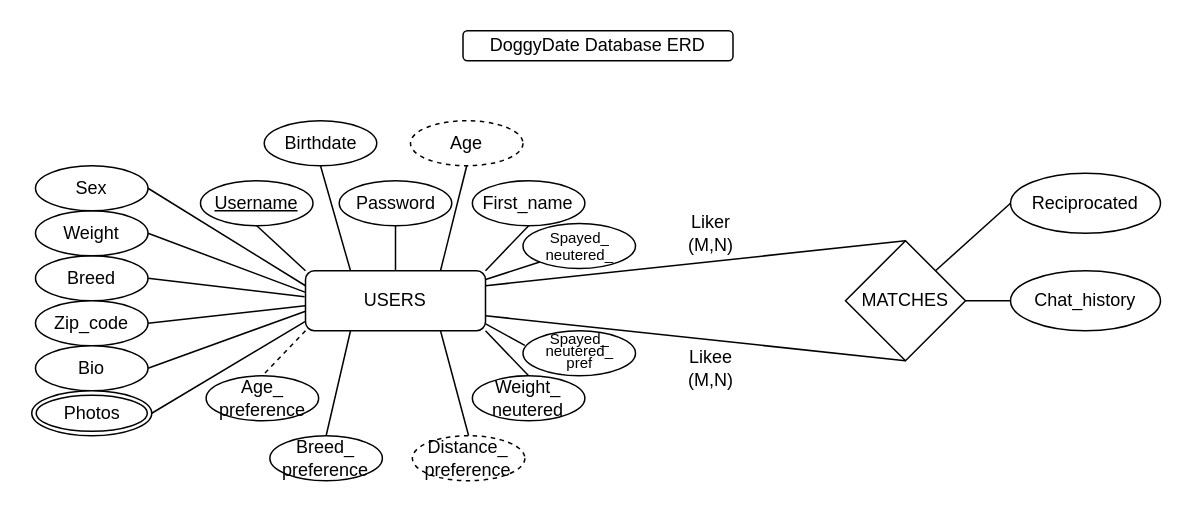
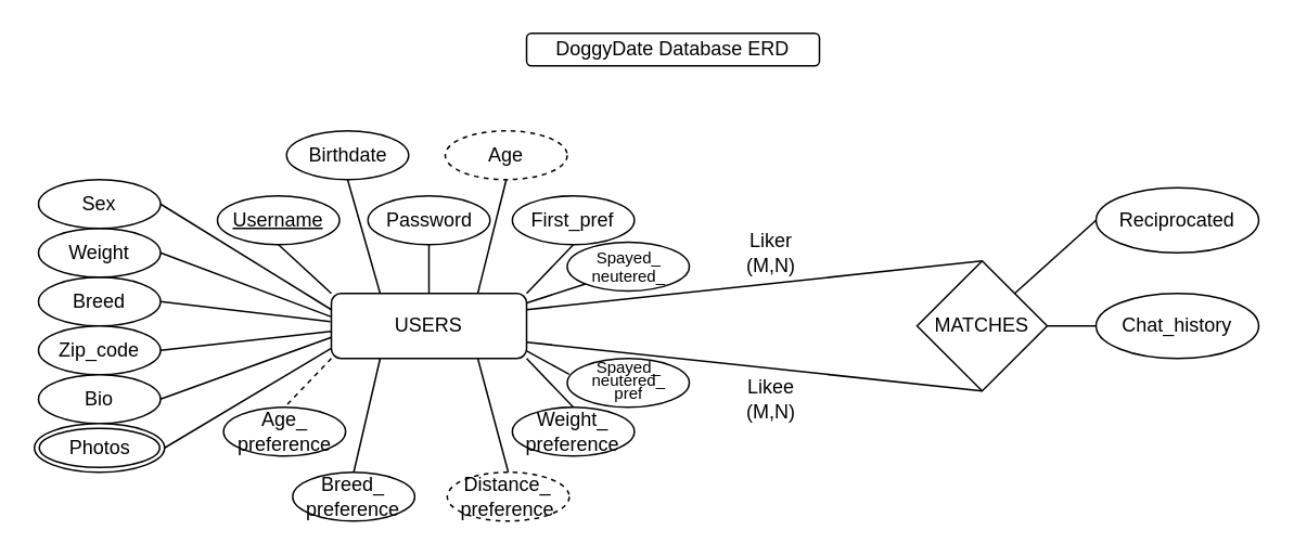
  <mxCell id="0" />
  <mxCell id="1" parent="0" />
  <mxCell id="2" style="rounded=0;orthogonalLoop=1;jettySize=auto;html=1;exitX=1;exitY=0.25;exitDx=0;exitDy=0;entryX=0.5;entryY=0;entryDx=0;entryDy=0;endArrow=none;endFill=0;" parent="1" source="13" target="14" edge="1"><mxGeometry relative="1" as="geometry" /></mxCell>
  <mxCell id="3" style="edgeStyle=none;rounded=0;orthogonalLoop=1;jettySize=auto;html=1;exitX=1;exitY=0.75;exitDx=0;exitDy=0;entryX=0.5;entryY=1;entryDx=0;entryDy=0;endArrow=none;endFill=0;" parent="1" source="13" target="14" edge="1"><mxGeometry relative="1" as="geometry" /></mxCell>
  <mxCell id="4" style="edgeStyle=none;rounded=0;orthogonalLoop=1;jettySize=auto;html=1;exitX=0;exitY=0;exitDx=0;exitDy=0;entryX=0.5;entryY=1;entryDx=0;entryDy=0;endArrow=none;endFill=0;" parent="1" source="13" target="35" edge="1"><mxGeometry relative="1" as="geometry" /></mxCell>
  <mxCell id="5" style="rounded=0;orthogonalLoop=1;jettySize=auto;html=1;exitX=0.25;exitY=0;exitDx=0;exitDy=0;entryX=0.5;entryY=1;entryDx=0;entryDy=0;endArrow=none;endFill=0;" parent="1" source="13" target="33" edge="1"><mxGeometry relative="1" as="geometry" /></mxCell>
  <mxCell id="6" style="edgeStyle=none;rounded=0;orthogonalLoop=1;jettySize=auto;html=1;exitX=0.75;exitY=0;exitDx=0;exitDy=0;entryX=0.5;entryY=1;entryDx=0;entryDy=0;endArrow=none;endFill=0;" parent="1" source="13" target="34" edge="1"><mxGeometry relative="1" as="geometry" /></mxCell>
  <mxCell id="7" style="edgeStyle=none;rounded=0;orthogonalLoop=1;jettySize=auto;html=1;exitX=0;exitY=1;exitDx=0;exitDy=0;entryX=0.5;entryY=0;entryDx=0;entryDy=0;endArrow=none;endFill=0;dashed=1;" parent="1" source="13" target="25" edge="1"><mxGeometry relative="1" as="geometry" /></mxCell>
  <mxCell id="8" style="edgeStyle=none;rounded=0;orthogonalLoop=1;jettySize=auto;html=1;exitX=1;exitY=1;exitDx=0;exitDy=0;entryX=0.5;entryY=0;entryDx=0;entryDy=0;endArrow=none;endFill=0;" parent="1" source="13" target="21" edge="1"><mxGeometry relative="1" as="geometry" /></mxCell>
  <mxCell id="9" style="edgeStyle=none;rounded=0;orthogonalLoop=1;jettySize=auto;html=1;exitX=0.25;exitY=1;exitDx=0;exitDy=0;entryX=0.5;entryY=0;entryDx=0;entryDy=0;endArrow=none;endFill=0;" parent="1" source="13" target="22" edge="1"><mxGeometry relative="1" as="geometry" /></mxCell>
  <mxCell id="10" style="edgeStyle=none;rounded=0;orthogonalLoop=1;jettySize=auto;html=1;exitX=0.75;exitY=1;exitDx=0;exitDy=0;entryX=0.5;entryY=0;entryDx=0;entryDy=0;endArrow=none;endFill=0;" parent="1" source="13" target="28" edge="1"><mxGeometry relative="1" as="geometry" /></mxCell>
  <mxCell id="11" style="edgeStyle=none;rounded=0;orthogonalLoop=1;jettySize=auto;html=1;exitX=0.5;exitY=0;exitDx=0;exitDy=0;entryX=0.5;entryY=1;entryDx=0;entryDy=0;endArrow=none;endFill=0;" parent="1" source="13" target="16" edge="1"><mxGeometry relative="1" as="geometry" /></mxCell>
  <mxCell id="12" style="edgeStyle=none;rounded=0;orthogonalLoop=1;jettySize=auto;html=1;exitX=1;exitY=0;exitDx=0;exitDy=0;entryX=0.5;entryY=1;entryDx=0;entryDy=0;endArrow=none;endFill=0;" parent="1" source="13" target="15" edge="1"><mxGeometry relative="1" as="geometry" /></mxCell>
  <mxCell id="13" value="USERS" style="rounded=1;whiteSpace=wrap;html=1;" parent="1" vertex="1"><mxGeometry x="203" y="180" width="120" height="40" as="geometry" /></mxCell>
  <mxCell id="14" value="MATCHES" style="rhombus;whiteSpace=wrap;html=1;" parent="1" vertex="1"><mxGeometry x="563" y="160" width="80" height="80" as="geometry" /></mxCell>
- <mxCell id="15" value="First_name" style="ellipse;whiteSpace=wrap;html=1;align=center;" parent="1" vertex="1"><mxGeometry x="314.25" y="120" width="75" height="30" as="geometry" /></mxCell>
+ <mxCell id="15" value="First_pref" style="ellipse;whiteSpace=wrap;html=1;align=center;" parent="1" vertex="1"><mxGeometry x="314.25" y="120" width="75" height="30" as="geometry" /></mxCell>
  <mxCell id="16" value="Password" style="ellipse;whiteSpace=wrap;html=1;align=center;" parent="1" vertex="1"><mxGeometry x="225.5" y="120" width="75" height="30" as="geometry" /></mxCell>
  <mxCell id="17" style="edgeStyle=none;rounded=0;orthogonalLoop=1;jettySize=auto;html=1;exitX=1;exitY=0.5;exitDx=0;exitDy=0;entryX=-0.005;entryY=0.432;entryDx=0;entryDy=0;entryPerimeter=0;endArrow=none;endFill=0;" parent="1" source="18" target="13" edge="1"><mxGeometry relative="1" as="geometry" /></mxCell>
  <mxCell id="18" value="Breed" style="ellipse;whiteSpace=wrap;html=1;align=center;" parent="1" vertex="1"><mxGeometry x="23" y="170" width="75" height="30" as="geometry" /></mxCell>
  <mxCell id="19" style="edgeStyle=none;rounded=0;orthogonalLoop=1;jettySize=auto;html=1;exitX=1;exitY=0.5;exitDx=0;exitDy=0;endArrow=none;endFill=0;entryX=-0.003;entryY=0.357;entryDx=0;entryDy=0;entryPerimeter=0;" parent="1" source="20" target="13" edge="1"><mxGeometry relative="1" as="geometry"><mxPoint x="173" y="190" as="targetPoint" /></mxGeometry></mxCell>
  <mxCell id="20" value="Weight" style="ellipse;whiteSpace=wrap;html=1;align=center;" parent="1" vertex="1"><mxGeometry x="23" y="140" width="75" height="30" as="geometry" /></mxCell>
- <mxCell id="21" value="Weight_&lt;br&gt;neutered" style="ellipse;whiteSpace=wrap;html=1;align=center;" parent="1" vertex="1"><mxGeometry x="314.25" y="250" width="75" height="30" as="geometry" /></mxCell>
+ <mxCell id="21" value="Weight_&lt;br&gt;preference" style="ellipse;whiteSpace=wrap;html=1;align=center;" parent="1" vertex="1"><mxGeometry x="314.25" y="250" width="75" height="30" as="geometry" /></mxCell>
  <mxCell id="22" value="Breed_&lt;br&gt;preference" style="ellipse;whiteSpace=wrap;html=1;align=center;" parent="1" vertex="1"><mxGeometry x="179.25" y="290" width="75" height="30" as="geometry" /></mxCell>
  <mxCell id="23" style="edgeStyle=none;rounded=0;orthogonalLoop=1;jettySize=auto;html=1;exitX=1;exitY=0.5;exitDx=0;exitDy=0;entryX=-0.002;entryY=0.584;entryDx=0;entryDy=0;entryPerimeter=0;endArrow=none;endFill=0;" parent="1" source="24" target="13" edge="1"><mxGeometry relative="1" as="geometry" /></mxCell>
  <mxCell id="24" value="Zip_code" style="ellipse;whiteSpace=wrap;html=1;align=center;" parent="1" vertex="1"><mxGeometry x="23" y="200" width="75" height="30" as="geometry" /></mxCell>
  <mxCell id="25" value="Age_&lt;br&gt;preference" style="ellipse;whiteSpace=wrap;html=1;align=center;" parent="1" vertex="1"><mxGeometry x="136.75" y="250" width="75" height="30" as="geometry" /></mxCell>
  <mxCell id="26" style="edgeStyle=none;rounded=0;orthogonalLoop=1;jettySize=auto;html=1;exitX=1;exitY=0.5;exitDx=0;exitDy=0;entryX=0;entryY=0.25;entryDx=0;entryDy=0;endArrow=none;endFill=0;" parent="1" source="27" target="13" edge="1"><mxGeometry relative="1" as="geometry" /></mxCell>
  <mxCell id="27" value="Sex" style="ellipse;whiteSpace=wrap;html=1;align=center;" parent="1" vertex="1"><mxGeometry x="23" y="110" width="75" height="30" as="geometry" /></mxCell>
  <mxCell id="28" value="Distance_&lt;br&gt;preference" style="ellipse;whiteSpace=wrap;html=1;align=center;dashed=1;" parent="1" vertex="1"><mxGeometry x="274.25" y="290" width="75" height="30" as="geometry" /></mxCell>
  <mxCell id="29" style="edgeStyle=none;rounded=0;orthogonalLoop=1;jettySize=auto;html=1;exitX=1;exitY=0.5;exitDx=0;exitDy=0;endArrow=none;endFill=0;" parent="1" source="30" edge="1"><mxGeometry relative="1" as="geometry"><mxPoint x="203" y="207" as="targetPoint" /><Array as="points" /></mxGeometry></mxCell>
  <mxCell id="30" value="Bio" style="ellipse;whiteSpace=wrap;html=1;align=center;" parent="1" vertex="1"><mxGeometry x="23" y="230" width="75" height="30" as="geometry" /></mxCell>
  <mxCell id="31" style="edgeStyle=none;rounded=0;orthogonalLoop=1;jettySize=auto;html=1;exitX=0;exitY=0.5;exitDx=0;exitDy=0;entryX=1;entryY=0.5;entryDx=0;entryDy=0;endArrow=none;endFill=0;" parent="1" source="32" target="14" edge="1"><mxGeometry relative="1" as="geometry" /></mxCell>
  <mxCell id="32" value="Chat_history" style="ellipse;whiteSpace=wrap;html=1;align=center;" parent="1" vertex="1"><mxGeometry x="673" y="180" width="100" height="40" as="geometry" /></mxCell>
  <mxCell id="33" value="Birthdate" style="ellipse;whiteSpace=wrap;html=1;align=center;" parent="1" vertex="1"><mxGeometry x="175.5" y="80" width="75" height="30" as="geometry" /></mxCell>
  <mxCell id="34" value="Age" style="ellipse;whiteSpace=wrap;html=1;align=center;dashed=1;" parent="1" vertex="1"><mxGeometry x="273" y="80" width="75" height="30" as="geometry" /></mxCell>
  <mxCell id="35" value="Username" style="ellipse;whiteSpace=wrap;html=1;align=center;fontStyle=4;" parent="1" vertex="1"><mxGeometry x="133" y="120" width="75" height="30" as="geometry" /></mxCell>
- <mxCell id="36" value="DoggyDate Database ERD" style="rounded=1;whiteSpace=wrap;html=1;" parent="1" vertex="1"><mxGeometry x="308" y="20" width="180" height="20" as="geometry" /></mxCell>
+ <mxCell id="36" value="DoggyDate Database ERD" style="rounded=1;whiteSpace=wrap;html=1;" parent="1" vertex="1"><mxGeometry x="323" y="20" width="180" height="20" as="geometry" /></mxCell>
  <mxCell id="37" value="Liker&lt;br&gt;(M,N)" style="text;html=1;align=center;verticalAlign=middle;resizable=0;points=[];autosize=1;" parent="1" vertex="1"><mxGeometry x="448" y="140" width="50" height="30" as="geometry" /></mxCell>
  <mxCell id="38" value="Likee&lt;br&gt;(M,N)" style="text;html=1;align=center;verticalAlign=middle;resizable=0;points=[];autosize=1;" parent="1" vertex="1"><mxGeometry x="448" y="230" width="50" height="30" as="geometry" /></mxCell>
  <mxCell id="39" style="edgeStyle=none;rounded=0;orthogonalLoop=1;jettySize=auto;html=1;exitX=0;exitY=0.5;exitDx=0;exitDy=0;entryX=1;entryY=0;entryDx=0;entryDy=0;endArrow=none;endFill=0;" parent="1" source="40" target="14" edge="1"><mxGeometry relative="1" as="geometry" /></mxCell>
  <mxCell id="40" value="Reciprocated" style="ellipse;whiteSpace=wrap;html=1;align=center;" parent="1" vertex="1"><mxGeometry x="673" y="115" width="100" height="40" as="geometry" /></mxCell>
  <mxCell id="41" style="edgeStyle=none;rounded=0;orthogonalLoop=1;jettySize=auto;html=1;exitX=1;exitY=0.5;exitDx=0;exitDy=0;entryX=-0.003;entryY=0.847;entryDx=0;entryDy=0;entryPerimeter=0;endArrow=none;endFill=0;" parent="1" source="42" target="13" edge="1"><mxGeometry relative="1" as="geometry" /></mxCell>
  <mxCell id="42" value="Photos" style="ellipse;shape=doubleEllipse;margin=3;whiteSpace=wrap;html=1;align=center;" parent="1" vertex="1"><mxGeometry x="20.5" y="260" width="80" height="30" as="geometry" /></mxCell>
  <mxCell id="43" value="" style="group" vertex="1" connectable="0" parent="1"><mxGeometry x="348" y="215" width="75" height="36" as="geometry" /></mxCell>
  <mxCell id="44" value="" style="ellipse;whiteSpace=wrap;html=1;align=center;" vertex="1" parent="43"><mxGeometry y="5" width="75" height="30" as="geometry" /></mxCell>
  <mxCell id="45" value="" style="group" vertex="1" connectable="0" parent="43"><mxGeometry x="17.5" width="40" height="36" as="geometry" /></mxCell>
  <mxCell id="46" value="&lt;font style=&quot;font-size: 10px&quot;&gt;Spayed_&lt;/font&gt;" style="text;html=1;strokeColor=none;fillColor=none;align=center;verticalAlign=middle;whiteSpace=wrap;rounded=0;" vertex="1" parent="45"><mxGeometry width="40" height="20" as="geometry" /></mxCell>
  <mxCell id="47" value="&lt;font style=&quot;font-size: 10px&quot;&gt;neutered_&lt;/font&gt;" style="text;html=1;strokeColor=none;fillColor=none;align=center;verticalAlign=middle;whiteSpace=wrap;rounded=0;" vertex="1" parent="45"><mxGeometry y="8" width="40" height="20" as="geometry" /></mxCell>
  <mxCell id="48" value="&lt;font style=&quot;font-size: 10px&quot;&gt;pref&lt;/font&gt;" style="text;html=1;strokeColor=none;fillColor=none;align=center;verticalAlign=middle;whiteSpace=wrap;rounded=0;" vertex="1" parent="45"><mxGeometry y="16" width="40" height="20" as="geometry" /></mxCell>
  <mxCell id="49" value="" style="group" vertex="1" connectable="0" parent="1"><mxGeometry x="348" y="148" width="75" height="31" as="geometry" /></mxCell>
  <mxCell id="50" value="" style="ellipse;whiteSpace=wrap;html=1;align=center;" vertex="1" parent="49"><mxGeometry y="0.5" width="75" height="30" as="geometry" /></mxCell>
  <mxCell id="51" value="" style="group" vertex="1" connectable="0" parent="49"><mxGeometry x="17.5" width="40" height="31" as="geometry" /></mxCell>
  <mxCell id="52" value="&lt;font style=&quot;font-size: 10px&quot;&gt;Spayed_&lt;/font&gt;" style="text;html=1;strokeColor=none;fillColor=none;align=center;verticalAlign=middle;whiteSpace=wrap;rounded=0;" vertex="1" parent="51"><mxGeometry width="40" height="20" as="geometry" /></mxCell>
  <mxCell id="53" value="&lt;font style=&quot;font-size: 10px&quot;&gt;neutered_&lt;/font&gt;" style="text;html=1;strokeColor=none;fillColor=none;align=center;verticalAlign=middle;whiteSpace=wrap;rounded=0;" vertex="1" parent="51"><mxGeometry y="11" width="40" height="20" as="geometry" /></mxCell>
  <mxCell id="54" style="rounded=0;orthogonalLoop=1;jettySize=auto;html=1;exitX=0;exitY=1;exitDx=0;exitDy=0;fontSize=7;endArrow=none;endFill=0;entryX=1.001;entryY=0.146;entryDx=0;entryDy=0;entryPerimeter=0;" edge="1" parent="1" source="50" target="13"><mxGeometry relative="1" as="geometry"><mxPoint x="343" y="180" as="targetPoint" /></mxGeometry></mxCell>
  <mxCell id="55" style="edgeStyle=none;rounded=0;orthogonalLoop=1;jettySize=auto;html=1;exitX=0.016;exitY=0.325;exitDx=0;exitDy=0;entryX=1.001;entryY=0.886;entryDx=0;entryDy=0;entryPerimeter=0;endArrow=none;endFill=0;fontSize=7;exitPerimeter=0;" edge="1" parent="1" source="44" target="13"><mxGeometry relative="1" as="geometry" /></mxCell>
